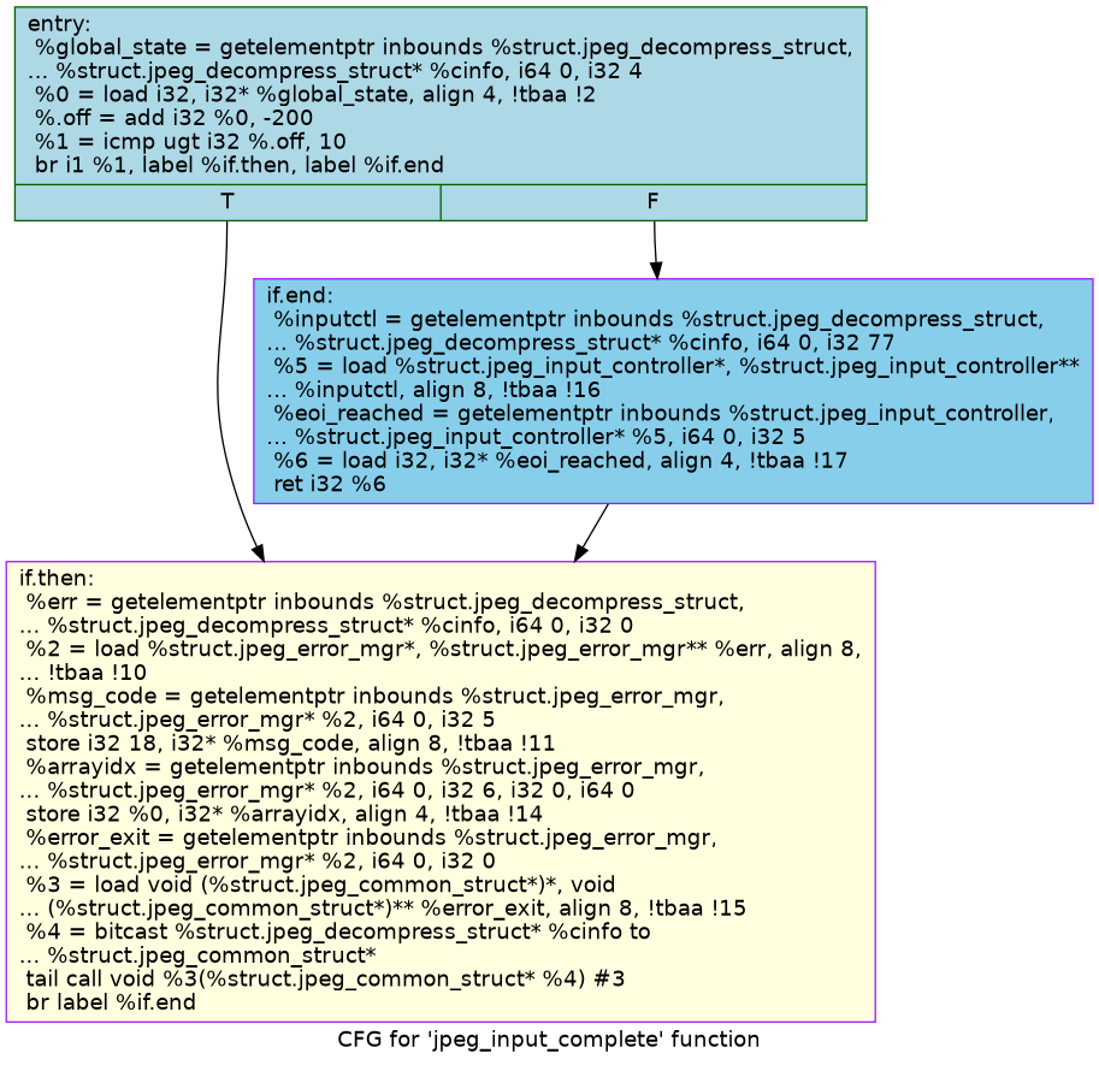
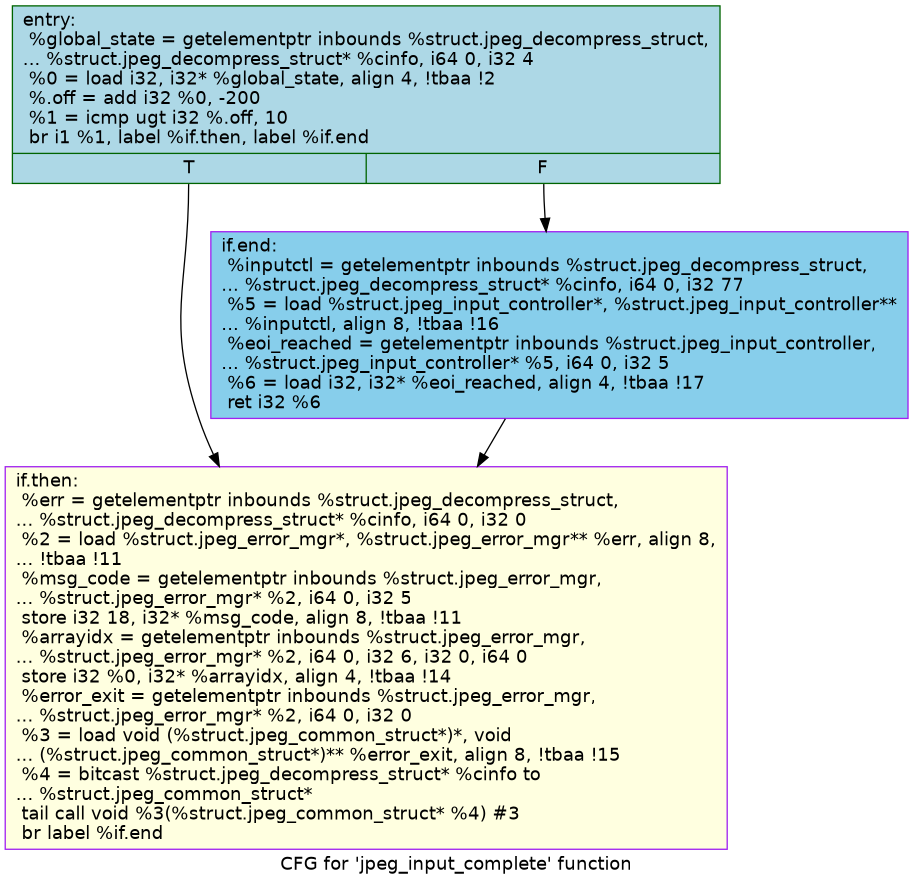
  digraph {
    fontname="DejaVu Sans"
    label="CFG for 'jpeg_input_complete' function"
    node [color=purple fontname="DejaVu Sans" shape=record style=filled]
    edge [fontname="DejaVu Sans"]
    n1 [color=darkgreen fillcolor=lightblue label="{entry:\l  %global_state = getelementptr inbounds %struct.jpeg_decompress_struct,\l... %struct.jpeg_decompress_struct* %cinfo, i64 0, i32 4\l  %0 = load i32, i32* %global_state, align 4, !tbaa !2\l  %.off = add i32 %0, -200\l  %1 = icmp ugt i32 %.off, 10\l  br i1 %1, label %if.then, label %if.end\l|{<s0>T|<s1>F}}"]
-   n2 [fillcolor=lightyellow label="{if.then:                                          \l  %err = getelementptr inbounds %struct.jpeg_decompress_struct,\l... %struct.jpeg_decompress_struct* %cinfo, i64 0, i32 0\l  %2 = load %struct.jpeg_error_mgr*, %struct.jpeg_error_mgr** %err, align 8,\l... !tbaa !10\l  %msg_code = getelementptr inbounds %struct.jpeg_error_mgr,\l... %struct.jpeg_error_mgr* %2, i64 0, i32 5\l  store i32 18, i32* %msg_code, align 8, !tbaa !11\l  %arrayidx = getelementptr inbounds %struct.jpeg_error_mgr,\l... %struct.jpeg_error_mgr* %2, i64 0, i32 6, i32 0, i64 0\l  store i32 %0, i32* %arrayidx, align 4, !tbaa !14\l  %error_exit = getelementptr inbounds %struct.jpeg_error_mgr,\l... %struct.jpeg_error_mgr* %2, i64 0, i32 0\l  %3 = load void (%struct.jpeg_common_struct*)*, void\l... (%struct.jpeg_common_struct*)** %error_exit, align 8, !tbaa !15\l  %4 = bitcast %struct.jpeg_decompress_struct* %cinfo to\l... %struct.jpeg_common_struct*\l  tail call void %3(%struct.jpeg_common_struct* %4) #3\l  br label %if.end\l}"]
+   n2 [fillcolor=lightyellow label="{if.then:                                          \l  %err = getelementptr inbounds %struct.jpeg_decompress_struct,\l... %struct.jpeg_decompress_struct* %cinfo, i64 0, i32 0\l  %2 = load %struct.jpeg_error_mgr*, %struct.jpeg_error_mgr** %err, align 8,\l... !tbaa !11\l  %msg_code = getelementptr inbounds %struct.jpeg_error_mgr,\l... %struct.jpeg_error_mgr* %2, i64 0, i32 5\l  store i32 18, i32* %msg_code, align 8, !tbaa !11\l  %arrayidx = getelementptr inbounds %struct.jpeg_error_mgr,\l... %struct.jpeg_error_mgr* %2, i64 0, i32 6, i32 0, i64 0\l  store i32 %0, i32* %arrayidx, align 4, !tbaa !14\l  %error_exit = getelementptr inbounds %struct.jpeg_error_mgr,\l... %struct.jpeg_error_mgr* %2, i64 0, i32 0\l  %3 = load void (%struct.jpeg_common_struct*)*, void\l... (%struct.jpeg_common_struct*)** %error_exit, align 8, !tbaa !15\l  %4 = bitcast %struct.jpeg_decompress_struct* %cinfo to\l... %struct.jpeg_common_struct*\l  tail call void %3(%struct.jpeg_common_struct* %4) #3\l  br label %if.end\l}"]
    n3 [fillcolor=skyblue label="{if.end:                                           \l  %inputctl = getelementptr inbounds %struct.jpeg_decompress_struct,\l... %struct.jpeg_decompress_struct* %cinfo, i64 0, i32 77\l  %5 = load %struct.jpeg_input_controller*, %struct.jpeg_input_controller**\l... %inputctl, align 8, !tbaa !16\l  %eoi_reached = getelementptr inbounds %struct.jpeg_input_controller,\l... %struct.jpeg_input_controller* %5, i64 0, i32 5\l  %6 = load i32, i32* %eoi_reached, align 4, !tbaa !17\l  ret i32 %6\l}"]
    n1 -> n2 [tailport=s0]
    n1 -> n3 [tailport=s1]
    n3 -> n2
  }
